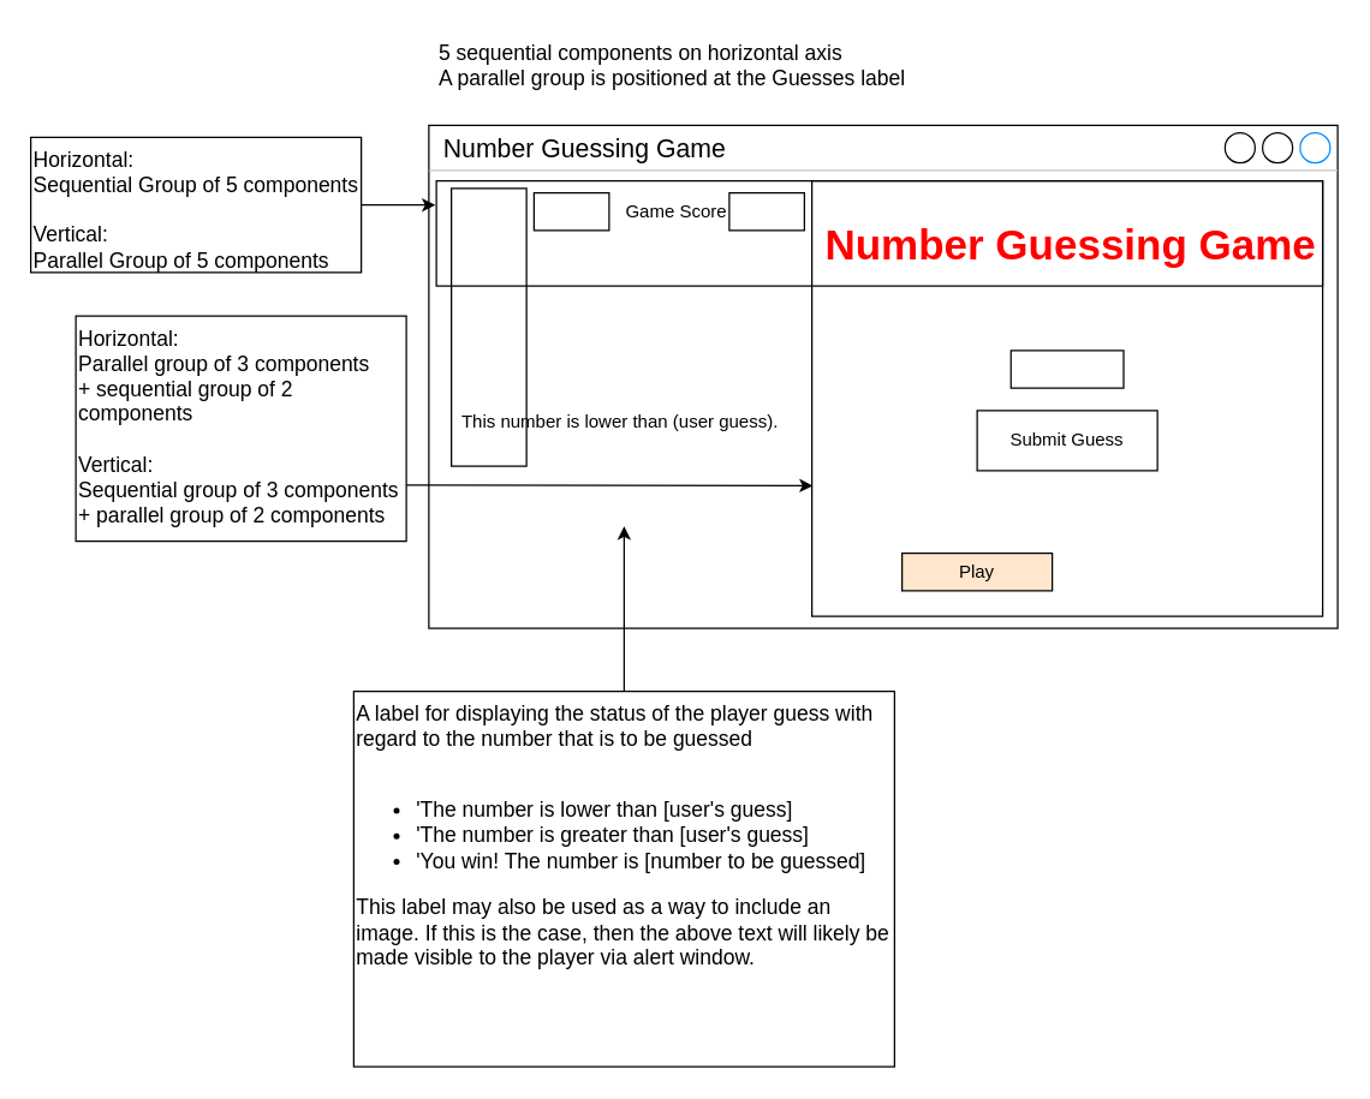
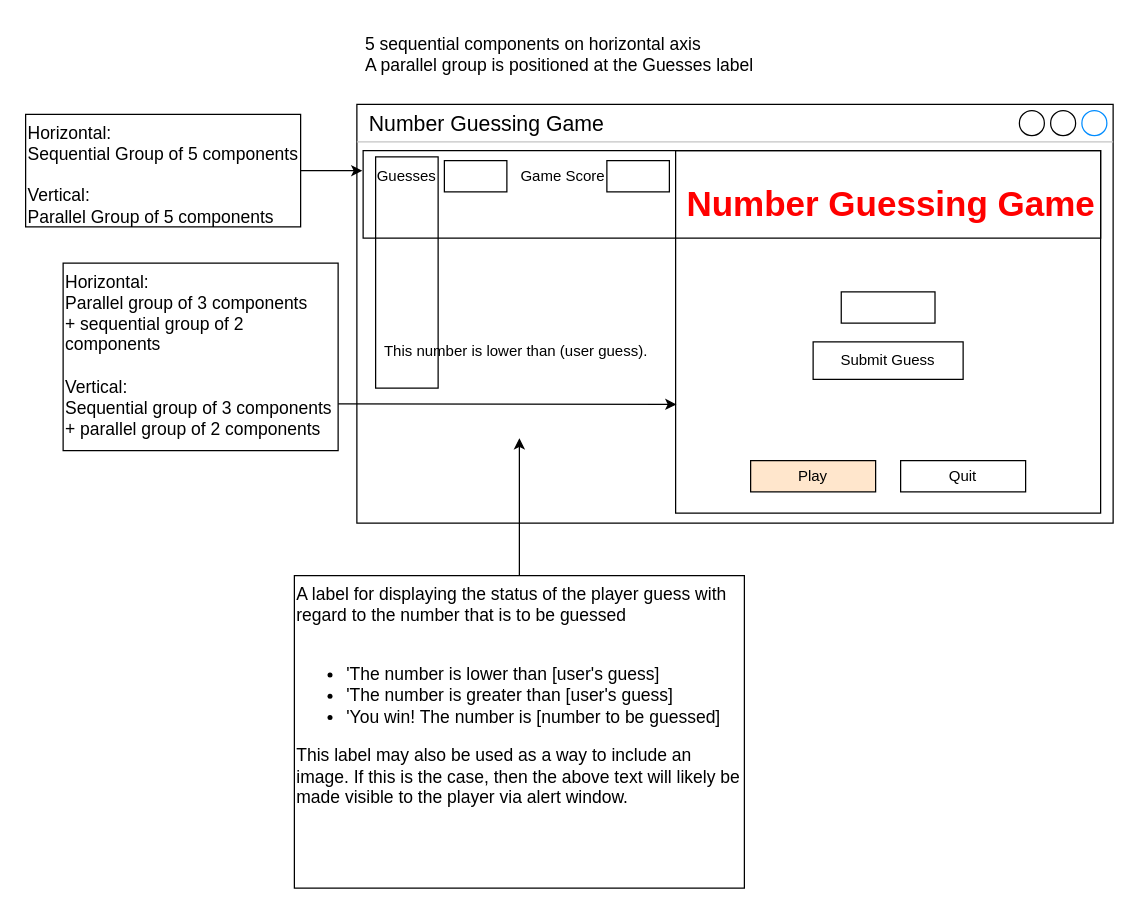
  <mxCell id="0" />
  <mxCell id="1" style="locked=1;" parent="0" />
  <mxCell id="2" value="Number Guessing Game" style="strokeWidth=1;shadow=0;dashed=0;align=center;html=1;shape=mxgraph.mockup.containers.window;align=left;verticalAlign=top;spacingLeft=8;strokeColor2=#008cff;strokeColor3=#c4c4c4;mainText=;fontSize=17;labelBackgroundColor=none;" parent="1" vertex="1"><mxGeometry x="285" y="83" width="605" height="335" as="geometry" /></mxCell>
  <mxCell id="3" value="" style="group" parent="1" vertex="1" connectable="0"><mxGeometry x="305" y="128" width="230" height="25" as="geometry" /></mxCell>
+ <mxCell id="4" value="Guesses" style="text;html=1;strokeColor=none;fillColor=none;align=center;verticalAlign=middle;whiteSpace=wrap;" parent="3" vertex="1"><mxGeometry y="2.5" width="40" height="20" as="geometry" /></mxCell>
  <mxCell id="5" value="" style="whiteSpace=wrap;html=1;" parent="3" vertex="1"><mxGeometry x="50" width="50" height="25" as="geometry" /></mxCell>
  <mxCell id="6" value="Game Score" style="text;html=1;strokeColor=none;fillColor=none;align=center;verticalAlign=middle;whiteSpace=wrap;" parent="3" vertex="1"><mxGeometry x="110" y="2.5" width="70" height="20" as="geometry" /></mxCell>
  <mxCell id="7" value="" style="whiteSpace=wrap;html=1;" parent="3" vertex="1"><mxGeometry x="180" width="50" height="25" as="geometry" /></mxCell>
  <mxCell id="8" value="" style="group" parent="1" vertex="1" connectable="0"><mxGeometry x="545" y="153" width="335" height="240" as="geometry" /></mxCell>
  <mxCell id="9" value="&lt;span&gt;&lt;font style=&quot;font-size: 28px&quot; color=&quot;#ff0000&quot;&gt;Number Guessing Game&lt;/font&gt;&lt;/span&gt;" style="text;html=1;strokeColor=none;fillColor=none;align=center;verticalAlign=middle;whiteSpace=wrap;fontStyle=1" parent="8" vertex="1"><mxGeometry width="335" height="20" as="geometry" /></mxCell>
  <mxCell id="10" value="" style="group" parent="8" vertex="1" connectable="0"><mxGeometry x="55" y="50" width="220" height="190" as="geometry" /></mxCell>
+ <mxCell id="11" value="Quit" style="whiteSpace=wrap;html=1;" parent="10" vertex="1"><mxGeometry x="120" y="165" width="100" height="25" as="geometry" /></mxCell>
  <mxCell id="12" value="Play" style="whiteSpace=wrap;html=1;fillColor=#ffe6cc;" parent="10" vertex="1"><mxGeometry y="165" width="100" height="25" as="geometry" /></mxCell>
  <mxCell id="13" value="" style="whiteSpace=wrap;html=1;" parent="10" vertex="1"><mxGeometry x="72.5" y="30" width="75" height="25" as="geometry" /></mxCell>
- <mxCell id="14" value="Submit Guess" style="whiteSpace=wrap;html=1;" parent="10" vertex="1"><mxGeometry x="50" y="70" width="120" height="40" as="geometry" /></mxCell>
+ <mxCell id="14" value="Submit Guess" style="whiteSpace=wrap;html=1;" parent="10" vertex="1"><mxGeometry x="50" y="70" width="120" height="30" as="geometry" /></mxCell>
  <mxCell id="15" value="This number is lower than (user guess)." style="text;html=1;align=center;verticalAlign=middle;whiteSpace=wrap;rounded=0;" vertex="1" parent="1"><mxGeometry x="305" y="260" width="215" height="41" as="geometry" /></mxCell>
  <mxCell id="16" value="Description" style="locked=1;" parent="0" />
  <mxCell id="17" style="edgeStyle=none;rounded=0;jumpStyle=none;orthogonalLoop=1;jettySize=auto;html=1;exitX=1;exitY=0.5;exitDx=0;exitDy=0;entryX=-0.001;entryY=0.229;entryDx=0;entryDy=0;entryPerimeter=0;" edge="1" parent="16" source="18" target="23"><mxGeometry relative="1" as="geometry" /></mxCell>
  <mxCell id="18" value="Horizontal:&lt;br&gt;Sequential Group of 5 components&lt;br&gt;&lt;br&gt;Vertical:&lt;br&gt;Parallel Group of 5 components&amp;nbsp;" style="text;html=1;align=left;verticalAlign=top;whiteSpace=wrap;rounded=0;fontSize=14;fillColor=#ffffff;strokeColor=#000000;" parent="16" vertex="1"><mxGeometry x="20" y="91" width="220" height="90" as="geometry" /></mxCell>
  <mxCell id="19" style="edgeStyle=none;rounded=0;orthogonalLoop=1;jettySize=auto;html=1;exitX=1;exitY=0.75;exitDx=0;exitDy=0;entryX=0.002;entryY=0.7;entryDx=0;entryDy=0;entryPerimeter=0;jumpStyle=none;" edge="1" parent="16" source="20" target="22"><mxGeometry relative="1" as="geometry"><mxPoint x="580" y="283" as="targetPoint" /></mxGeometry></mxCell>
  <mxCell id="20" value="Horizontal:&lt;br&gt;Parallel group of 3 components&lt;br&gt;+ sequential group of 2 components&lt;br&gt;&lt;br&gt;Vertical:&lt;br&gt;Sequential group of 3 components&lt;br&gt;+ parallel group of 2 components" style="text;html=1;align=left;verticalAlign=top;whiteSpace=wrap;rounded=0;fontSize=14;strokeColor=#000000;fillColor=#ffffff;" parent="16" vertex="1"><mxGeometry x="50" y="210" width="220" height="150" as="geometry" /></mxCell>
  <mxCell id="21" style="edgeStyle=none;rounded=0;orthogonalLoop=1;jettySize=auto;html=1;exitX=1;exitY=0.5;exitDx=0;exitDy=0;fontSize=14;" parent="16" source="20" target="20" edge="1"><mxGeometry relative="1" as="geometry" /></mxCell>
  <mxCell id="22" value="" style="rounded=0;whiteSpace=wrap;html=1;fillColor=none;" vertex="1" parent="16"><mxGeometry x="540" y="120" width="340" height="290" as="geometry" /></mxCell>
  <mxCell id="23" value="" style="rounded=0;whiteSpace=wrap;html=1;fillColor=none;" vertex="1" parent="16"><mxGeometry x="290" y="120" width="590" height="70" as="geometry" /></mxCell>
  <mxCell id="24" style="edgeStyle=none;rounded=0;jumpStyle=none;orthogonalLoop=1;jettySize=auto;html=1;exitX=0.5;exitY=0;exitDx=0;exitDy=0;entryX=0.5;entryY=1;entryDx=0;entryDy=0;fontSize=14;" edge="1" parent="16" source="25"><mxGeometry relative="1" as="geometry"><mxPoint x="415" y="350" as="targetPoint" /></mxGeometry></mxCell>
  <mxCell id="25" value="A label for displaying the status of the player guess with regard to the number that is to be guessed&lt;br&gt;&lt;br&gt;&lt;ul&gt;&lt;li&gt;'The number is lower than [user's guess]&lt;/li&gt;&lt;li&gt;'The number is greater than [user's guess]&lt;/li&gt;&lt;li&gt;'You win! The number is [number to be guessed]&lt;/li&gt;&lt;/ul&gt;&lt;div&gt;This label may also be used as a way to include an image. If this is the case, then the above text will likely be made visible to the player via alert window.&lt;/div&gt;" style="text;html=1;align=left;verticalAlign=top;whiteSpace=wrap;rounded=0;fontSize=14;strokeColor=#000000;fillColor=#ffffff;" vertex="1" parent="16"><mxGeometry x="235" y="460" width="360" height="250" as="geometry" /></mxCell>
  <mxCell id="26" value="5 sequential components on horizontal axis&lt;br&gt;A parallel group is positioned at the Guesses label" style="text;html=1;strokeColor=none;align=left;verticalAlign=top;whiteSpace=wrap;rounded=0;fontSize=14;shadow=0;fillColor=#ffffff;" vertex="1" parent="16"><mxGeometry x="290" y="20" width="370" height="60" as="geometry" /></mxCell>
  <mxCell id="27" value="" style="rounded=0;whiteSpace=wrap;html=1;shadow=0;strokeColor=#000000;fillColor=none;gradientColor=none;fontSize=14;align=left;" vertex="1" parent="16"><mxGeometry x="300" y="125" width="50" height="185" as="geometry" /></mxCell>
